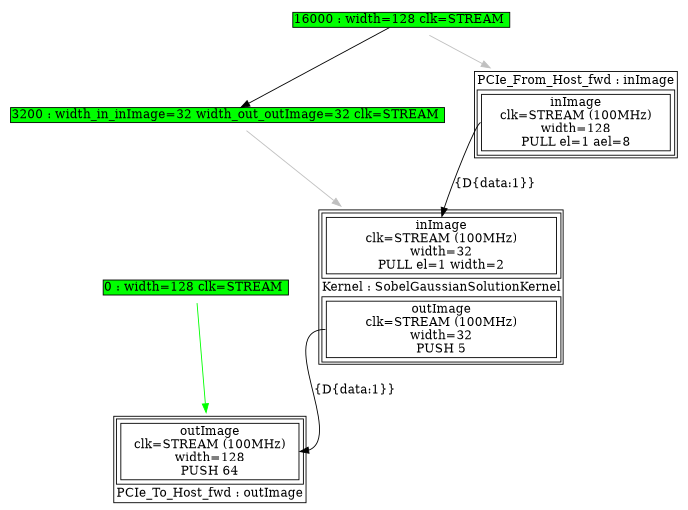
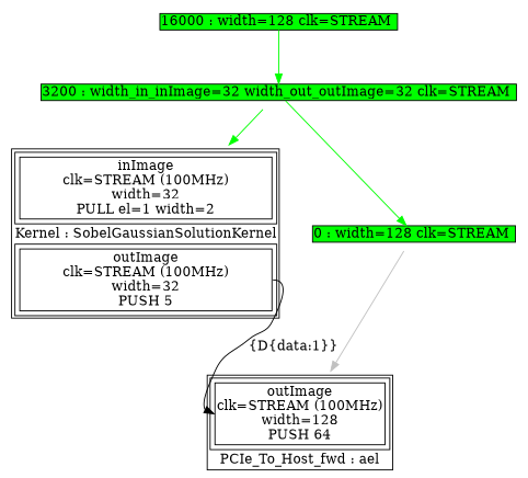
  digraph {
    node [shape=plaintext]
    edge [color=gray]
    n1 [label=<<TABLE  BORDER="1" CELLPADDING="1" CELLSPACING="1"><TR><TD BGCOLOR="white" BORDER="0" PORT="inputs" ROWSPAN="1" COLSPAN="1"><TABLE  BORDER="1" CELLPADDING="1" CELLSPACING="4"><TR><TD BGCOLOR="white" BORDER="1" PORT="inImage" ROWSPAN="1" COLSPAN="1">inImage<BR/>clk=STREAM (100MHz)<BR/>width=32<BR/>PULL el=1 width=2</TD></TR></TABLE></TD></TR><TR><TD BGCOLOR="white" BORDER="0" PORT="node_info" ROWSPAN="1" COLSPAN="1">Kernel : SobelGaussianSolutionKernel</TD></TR><TR><TD BGCOLOR="white" BORDER="0" PORT="outputs" ROWSPAN="1" COLSPAN="1"><TABLE  BORDER="1" CELLPADDING="1" CELLSPACING="4"><TR><TD BGCOLOR="white" BORDER="1" PORT="outImage" ROWSPAN="1" COLSPAN="1">outImage<BR/>clk=STREAM (100MHz)<BR/>width=32<BR/>PUSH 5</TD></TR></TABLE></TD></TR></TABLE>>]
-   n2 [label=<<TABLE  BORDER="1" CELLPADDING="1" CELLSPACING="1"><TR><TD BGCOLOR="white" BORDER="0" PORT="inputs" ROWSPAN="1" COLSPAN="1"><TABLE  BORDER="1" CELLPADDING="1" CELLSPACING="4"><TR><TD BGCOLOR="white" BORDER="1" PORT="outImage" ROWSPAN="1" COLSPAN="1">outImage<BR/>clk=STREAM (100MHz)<BR/>width=128<BR/>PUSH 64</TD></TR></TABLE></TD></TR><TR><TD BGCOLOR="white" BORDER="0" PORT="node_info" ROWSPAN="1" COLSPAN="1">PCIe_To_Host_fwd : outImage</TD></TR></TABLE>>]
+   n2 [label=<<TABLE  BORDER="1" CELLPADDING="1" CELLSPACING="1"><TR><TD BGCOLOR="white" BORDER="0" PORT="inputs" ROWSPAN="1" COLSPAN="1"><TABLE  BORDER="1" CELLPADDING="1" CELLSPACING="4"><TR><TD BGCOLOR="white" BORDER="1" PORT="outImage" ROWSPAN="1" COLSPAN="1">outImage<BR/>clk=STREAM (100MHz)<BR/>width=128<BR/>PUSH 64</TD></TR></TABLE></TD></TR><TR><TD BGCOLOR="white" BORDER="0" PORT="node_info" ROWSPAN="1" COLSPAN="1">PCIe_To_Host_fwd : ael</TD></TR></TABLE>>]
    n3 [label=<<TABLE  BORDER="0" CELLPADDING="0" CELLSPACING="0"><TR><TD BGCOLOR="green" BORDER="1" PORT="assignment_6" ROWSPAN="1" COLSPAN="1">3200 : width_in_inImage=32 width_out_outImage=32 clk=STREAM </TD></TR></TABLE>>]
    n4 [label=<<TABLE  BORDER="0" CELLPADDING="0" CELLSPACING="0"><TR><TD BGCOLOR="green" BORDER="1" PORT="assignment_2" ROWSPAN="1" COLSPAN="1">0 : width=128 clk=STREAM </TD></TR></TABLE>>]
-   n5 [label=<<TABLE  BORDER="1" CELLPADDING="1" CELLSPACING="1"><TR><TD BGCOLOR="white" BORDER="0" PORT="node_info" ROWSPAN="1" COLSPAN="1">PCIe_From_Host_fwd : inImage</TD></TR><TR><TD BGCOLOR="white" BORDER="0" PORT="outputs" ROWSPAN="1" COLSPAN="1"><TABLE  BORDER="1" CELLPADDING="1" CELLSPACING="4"><TR><TD BGCOLOR="white" BORDER="1" PORT="inImage" ROWSPAN="1" COLSPAN="1">inImage<BR/>clk=STREAM (100MHz)<BR/>width=128<BR/>PULL el=1 ael=8</TD></TR></TABLE></TD></TR></TABLE>>]
    n6 [label=<<TABLE  BORDER="0" CELLPADDING="0" CELLSPACING="0"><TR><TD BGCOLOR="green" BORDER="1" PORT="assignment_9" ROWSPAN="1" COLSPAN="1">16000 : width=128 clk=STREAM </TD></TR></TABLE>>]
    n1 -> n2 [headport=outImage label="{D{data:1}}" tailport=outImage color=""]
-   n3 -> n1
-   n4 -> n2 [color=green]
-   n5 -> n1 [headport=inImage label="{D{data:1}}" tailport=inImage color=""]
-   n6 -> n3 [color=black headport=assignment_6 tailport=assignment_9]
-   n6 -> n5
+   n3 -> n1 [color=green]
+   n3 -> n4 [color=green headport=assignment_2 tailport=assignment_6]
+   n4 -> n2
+   n6 -> n3 [color=green headport=assignment_6 tailport=assignment_9]
  }
